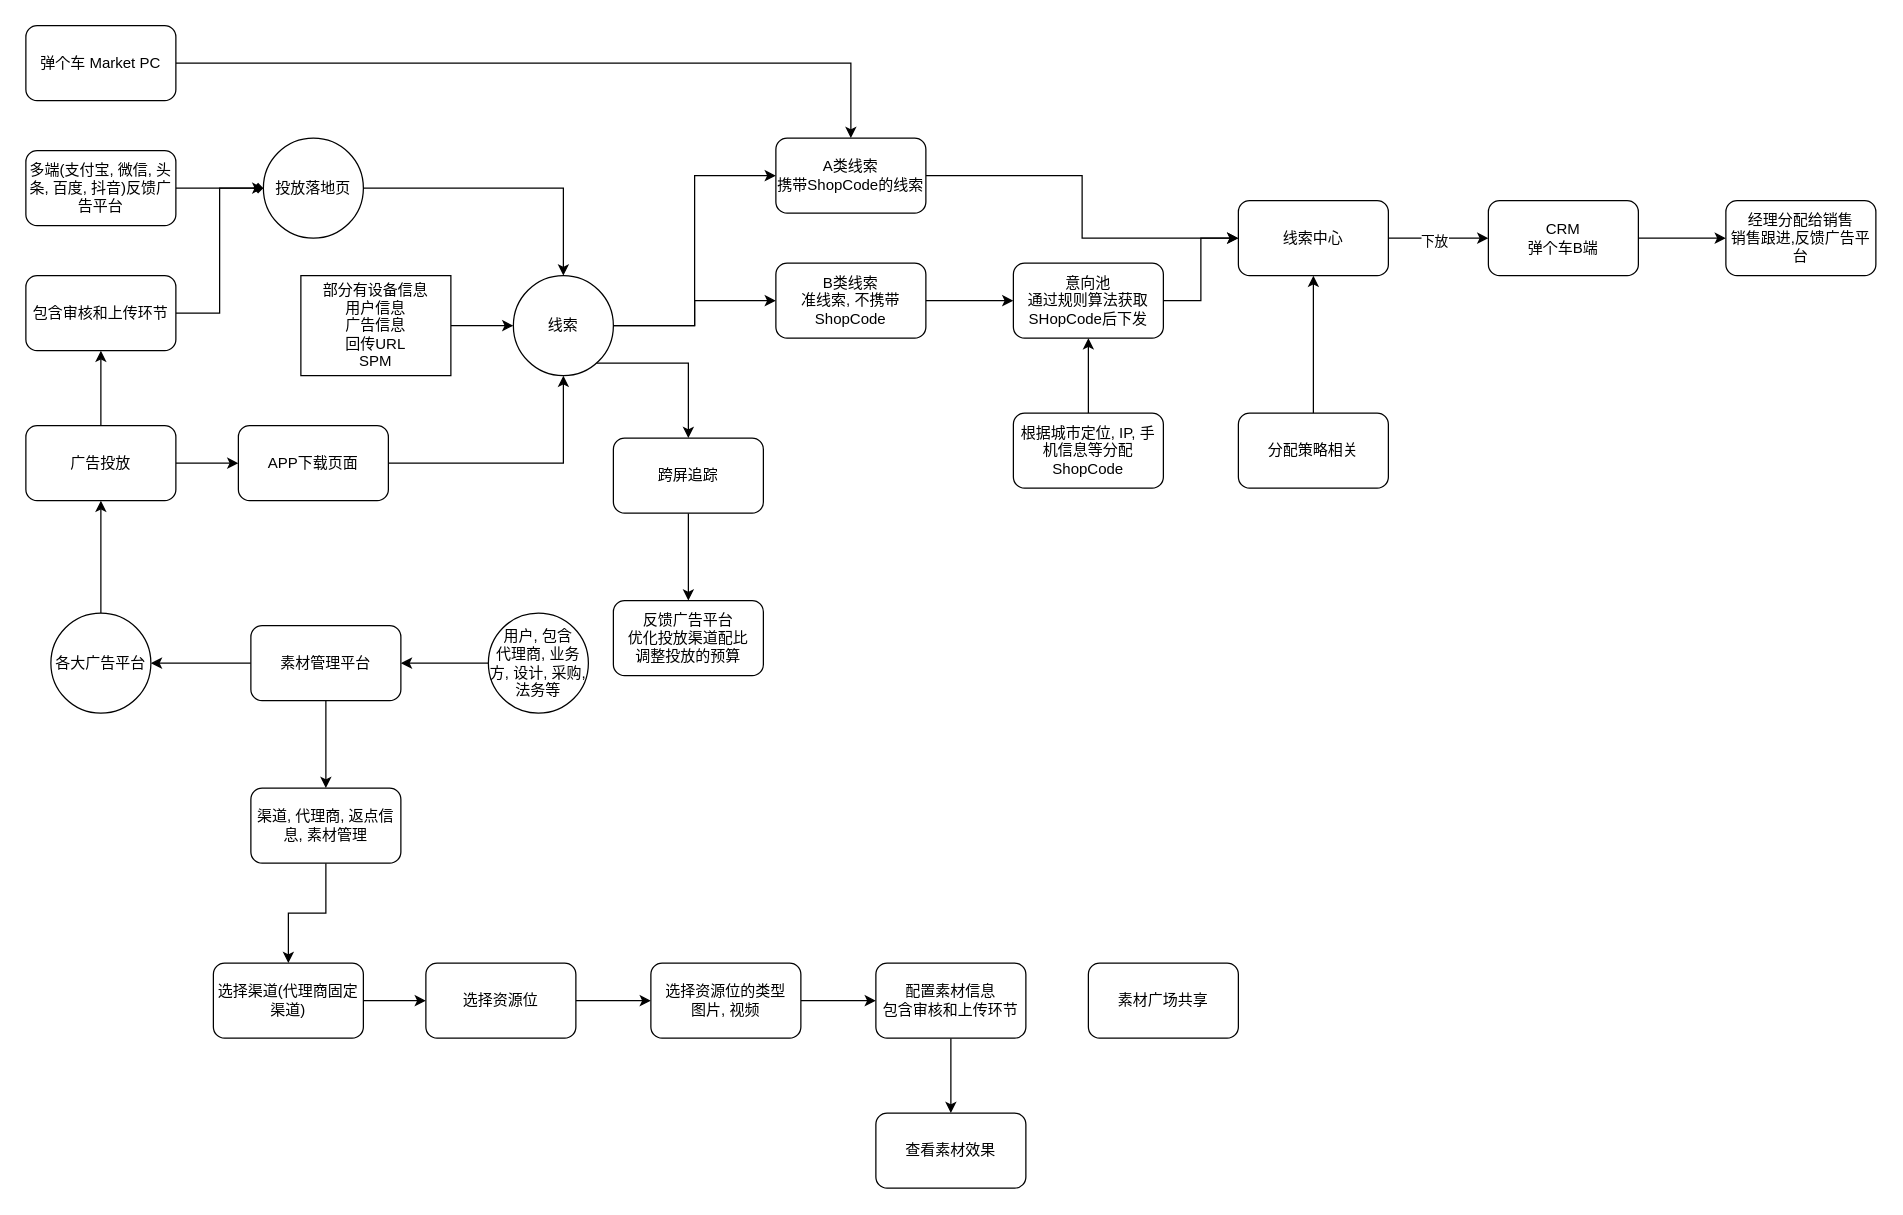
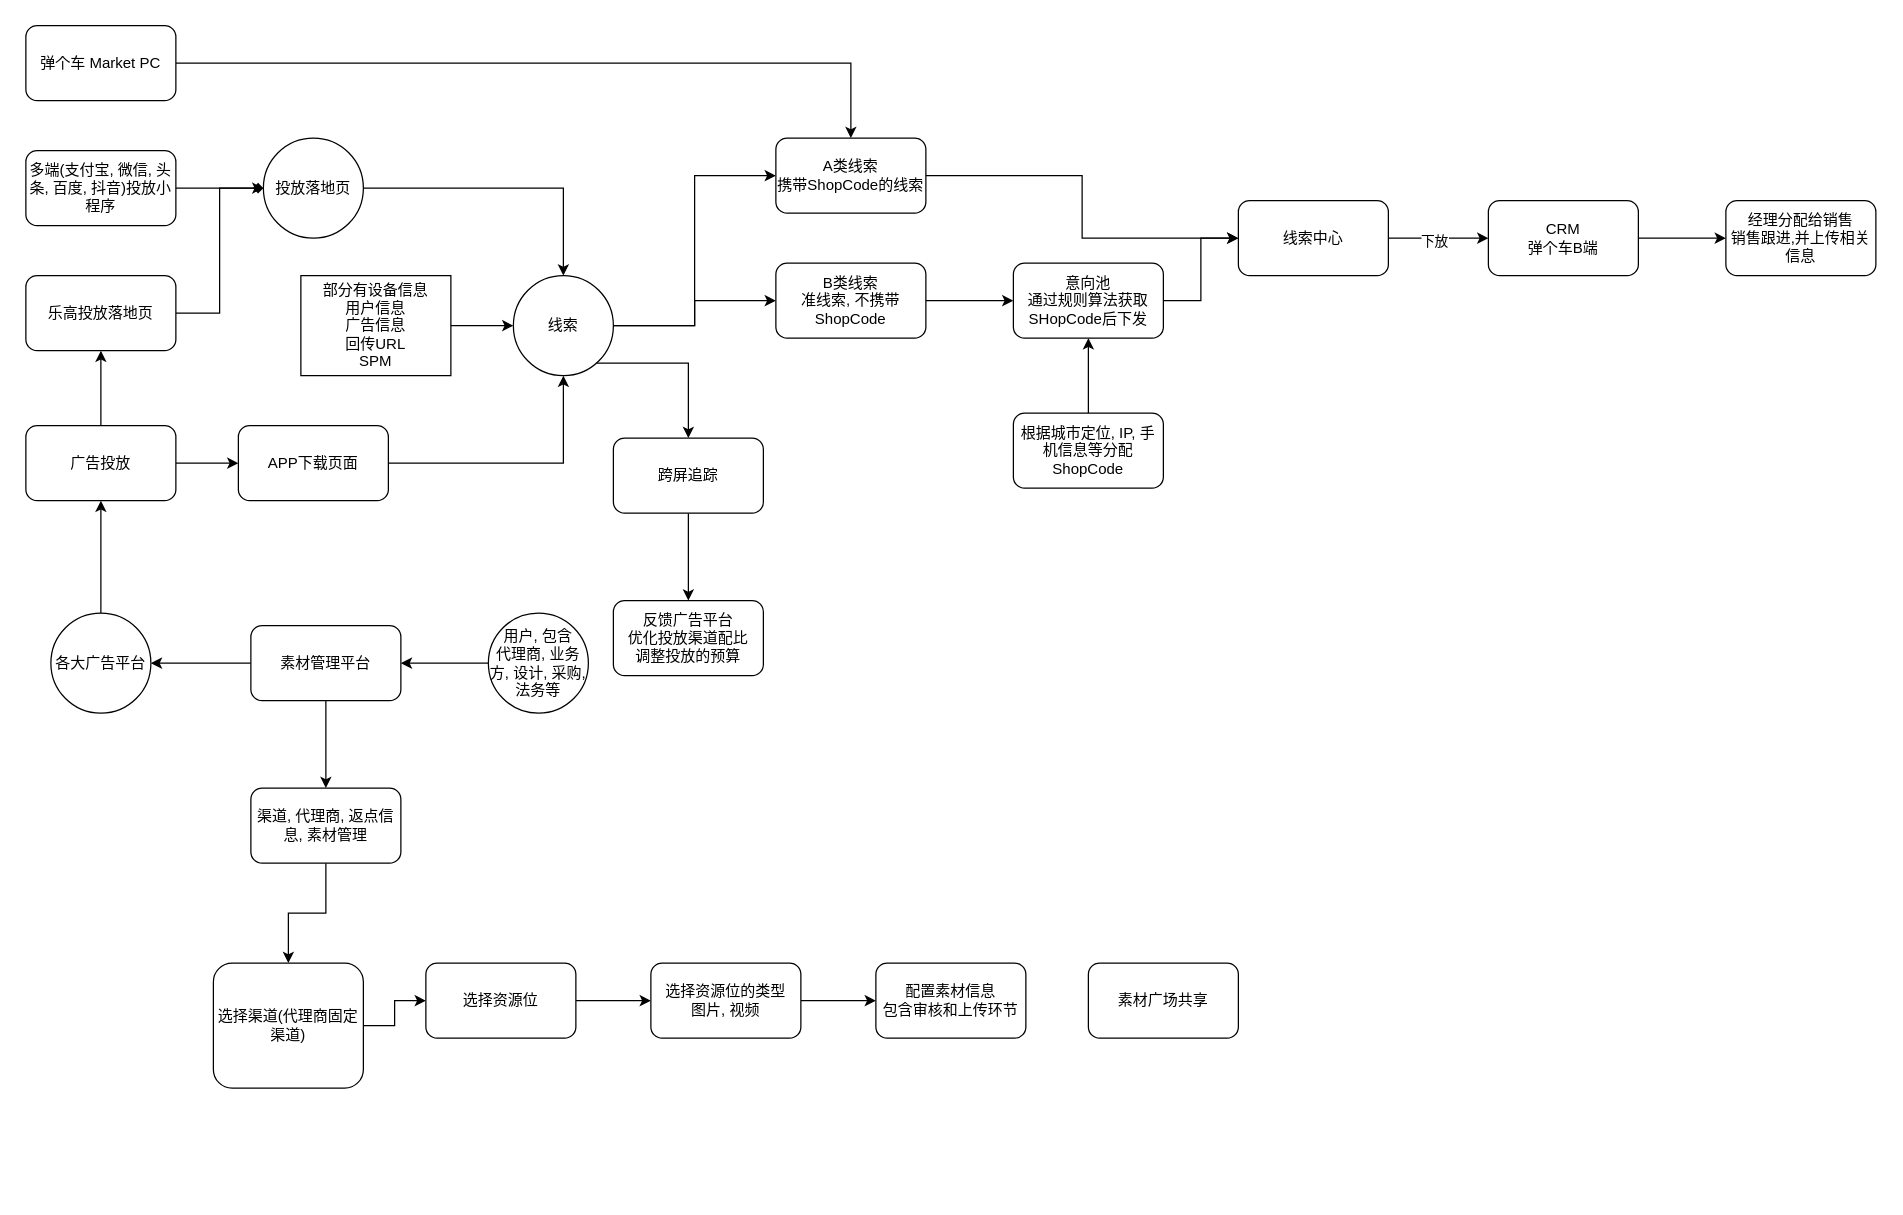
  <mxCell id="0" />
  <mxCell id="1" parent="0" />
  <mxCell id="2" style="edgeStyle=orthogonalEdgeStyle;rounded=0;orthogonalLoop=1;jettySize=auto;html=1;entryX=0.5;entryY=0;entryDx=0;entryDy=0;" edge="1" parent="1" source="3" target="18"><mxGeometry relative="1" as="geometry" /></mxCell>
  <mxCell id="3" value="投放落地页" style="ellipse;whiteSpace=wrap;html=1;aspect=fixed;" vertex="1" parent="1"><mxGeometry x="210" y="110" width="80" height="80" as="geometry" /></mxCell>
  <mxCell id="4" style="edgeStyle=orthogonalEdgeStyle;rounded=0;orthogonalLoop=1;jettySize=auto;html=1;" edge="1" parent="1" source="5" target="25"><mxGeometry relative="1" as="geometry" /></mxCell>
  <mxCell id="5" value="弹个车 Market PC" style="rounded=1;whiteSpace=wrap;html=1;" vertex="1" parent="1"><mxGeometry y="20" width="120" height="60" as="geometry" x="20" /></mxCell>
  <mxCell id="6" value="" style="edgeStyle=orthogonalEdgeStyle;rounded=0;orthogonalLoop=1;jettySize=auto;html=1;" edge="1" parent="1" source="7" target="3"><mxGeometry relative="1" as="geometry" /></mxCell>
- <mxCell id="7" value="多端(支付宝, 微信, 头条, 百度, 抖音)反馈广告平台" style="rounded=1;whiteSpace=wrap;html=1;" vertex="1" parent="1"><mxGeometry y="120" width="120" height="60" as="geometry" x="20" /></mxCell>
+ <mxCell id="7" value="多端(支付宝, 微信, 头条, 百度, 抖音)投放小程序" style="rounded=1;whiteSpace=wrap;html=1;" vertex="1" parent="1"><mxGeometry y="120" width="120" height="60" as="geometry" x="20" /></mxCell>
  <mxCell id="8" style="edgeStyle=orthogonalEdgeStyle;rounded=0;orthogonalLoop=1;jettySize=auto;html=1;entryX=0;entryY=0.5;entryDx=0;entryDy=0;endArrow=diamond;" edge="1" parent="1" source="9" target="3"><mxGeometry relative="1" as="geometry" /></mxCell>
- <mxCell id="9" value="包含审核和上传环节" style="rounded=1;whiteSpace=wrap;html=1;" vertex="1" parent="1"><mxGeometry y="220" width="120" height="60" as="geometry" x="20" /></mxCell>
+ <mxCell id="9" value="乐高投放落地页" style="rounded=1;whiteSpace=wrap;html=1;" vertex="1" parent="1"><mxGeometry y="220" width="120" height="60" as="geometry" x="20" /></mxCell>
  <mxCell id="10" style="edgeStyle=orthogonalEdgeStyle;rounded=0;orthogonalLoop=1;jettySize=auto;html=1;entryX=0;entryY=0.5;entryDx=0;entryDy=0;" edge="1" parent="1" source="12" target="14"><mxGeometry relative="1" as="geometry" /></mxCell>
  <mxCell id="11" style="edgeStyle=orthogonalEdgeStyle;rounded=0;orthogonalLoop=1;jettySize=auto;html=1;entryX=0.5;entryY=1;entryDx=0;entryDy=0;" edge="1" parent="1" source="12" target="9"><mxGeometry relative="1" as="geometry" /></mxCell>
  <mxCell id="12" value="广告投放" style="rounded=1;whiteSpace=wrap;html=1;" vertex="1" parent="1"><mxGeometry y="340" width="120" height="60" as="geometry" x="20" /></mxCell>
  <mxCell id="13" style="edgeStyle=orthogonalEdgeStyle;rounded=0;orthogonalLoop=1;jettySize=auto;html=1;entryX=0.5;entryY=1;entryDx=0;entryDy=0;" edge="1" parent="1" source="14" target="18"><mxGeometry relative="1" as="geometry" /></mxCell>
  <mxCell id="14" value="APP下载页面" style="rounded=1;whiteSpace=wrap;html=1;" vertex="1" parent="1"><mxGeometry x="190" y="340" width="120" height="60" as="geometry" /></mxCell>
  <mxCell id="15" style="edgeStyle=orthogonalEdgeStyle;rounded=0;orthogonalLoop=1;jettySize=auto;html=1;entryX=0.5;entryY=0;entryDx=0;entryDy=0;" edge="1" parent="1" source="18" target="22"><mxGeometry relative="1" as="geometry"><Array as="points"><mxPoint x="550" y="290" /></Array></mxGeometry></mxCell>
  <mxCell id="16" style="edgeStyle=orthogonalEdgeStyle;rounded=0;orthogonalLoop=1;jettySize=auto;html=1;entryX=0;entryY=0.5;entryDx=0;entryDy=0;" edge="1" parent="1" source="18" target="25"><mxGeometry relative="1" as="geometry" /></mxCell>
  <mxCell id="17" style="edgeStyle=orthogonalEdgeStyle;rounded=0;orthogonalLoop=1;jettySize=auto;html=1;entryX=0;entryY=0.5;entryDx=0;entryDy=0;" edge="1" parent="1" source="18" target="27"><mxGeometry relative="1" as="geometry" /></mxCell>
  <mxCell id="18" value="线索" style="ellipse;whiteSpace=wrap;html=1;aspect=fixed;" vertex="1" parent="1"><mxGeometry x="410" y="220" width="80" height="80" as="geometry" /></mxCell>
  <mxCell id="19" value="" style="edgeStyle=orthogonalEdgeStyle;rounded=0;orthogonalLoop=1;jettySize=auto;html=1;" edge="1" parent="1" source="20" target="18"><mxGeometry relative="1" as="geometry" /></mxCell>
  <mxCell id="20" value="部分有设备信息&lt;br&gt;用户信息&lt;br&gt;广告信息&lt;br&gt;回传URL&lt;br&gt;SPM" style="rounded=0;whiteSpace=wrap;html=1;" vertex="1" parent="1"><mxGeometry x="240" y="220" width="120" height="80" as="geometry" /></mxCell>
  <mxCell id="21" value="" style="edgeStyle=orthogonalEdgeStyle;rounded=0;orthogonalLoop=1;jettySize=auto;html=1;" edge="1" parent="1" source="22" target="23"><mxGeometry relative="1" as="geometry" /></mxCell>
  <mxCell id="22" value="跨屏追踪" style="rounded=1;whiteSpace=wrap;html=1;" vertex="1" parent="1"><mxGeometry x="490" y="350" width="120" height="60" as="geometry" /></mxCell>
  <mxCell id="23" value="反馈广告平台&lt;br&gt;优化投放渠道配比&lt;br&gt;调整投放的预算" style="rounded=1;whiteSpace=wrap;html=1;" vertex="1" parent="1"><mxGeometry x="490" y="480" width="120" height="60" as="geometry" /></mxCell>
  <mxCell id="24" style="edgeStyle=orthogonalEdgeStyle;rounded=0;orthogonalLoop=1;jettySize=auto;html=1;entryX=0;entryY=0.5;entryDx=0;entryDy=0;" edge="1" parent="1" source="25" target="32"><mxGeometry relative="1" as="geometry" /></mxCell>
  <mxCell id="25" value="A类线索&lt;br&gt;携带ShopCode的线索" style="rounded=1;whiteSpace=wrap;html=1;" vertex="1" parent="1"><mxGeometry x="620" y="110" width="120" height="60" as="geometry" /></mxCell>
  <mxCell id="26" value="" style="edgeStyle=orthogonalEdgeStyle;rounded=0;orthogonalLoop=1;jettySize=auto;html=1;" edge="1" parent="1" source="27" target="29"><mxGeometry relative="1" as="geometry" /></mxCell>
  <mxCell id="27" value="B类线索&lt;br&gt;准线索, 不携带ShopCode" style="rounded=1;whiteSpace=wrap;html=1;" vertex="1" parent="1"><mxGeometry x="620" y="210" width="120" height="60" as="geometry" /></mxCell>
  <mxCell id="28" style="edgeStyle=orthogonalEdgeStyle;rounded=0;orthogonalLoop=1;jettySize=auto;html=1;entryX=0;entryY=0.5;entryDx=0;entryDy=0;" edge="1" parent="1" source="29" target="32"><mxGeometry relative="1" as="geometry" /></mxCell>
  <mxCell id="29" value="意向池&lt;br&gt;通过规则算法获取SHopCode后下发" style="rounded=1;whiteSpace=wrap;html=1;" vertex="1" parent="1"><mxGeometry x="810" y="210" width="120" height="60" as="geometry" /></mxCell>
  <mxCell id="30" value="" style="edgeStyle=orthogonalEdgeStyle;rounded=0;orthogonalLoop=1;jettySize=auto;html=1;" edge="1" parent="1" source="32" target="34"><mxGeometry relative="1" as="geometry" /></mxCell>
  <mxCell id="31" value="下放" style="edgeLabel;html=1;align=center;verticalAlign=middle;resizable=0;points=[];" vertex="1" connectable="0" parent="30"><mxGeometry x="-0.112" y="-2" relative="1" as="geometry"><mxPoint as="offset" /></mxGeometry></mxCell>
  <mxCell id="32" value="线索中心" style="rounded=1;whiteSpace=wrap;html=1;" vertex="1" parent="1"><mxGeometry x="990" y="160" width="120" height="60" as="geometry" /></mxCell>
  <mxCell id="33" value="" style="edgeStyle=orthogonalEdgeStyle;rounded=0;orthogonalLoop=1;jettySize=auto;html=1;" edge="1" parent="1" source="34" target="35"><mxGeometry relative="1" as="geometry" /></mxCell>
  <mxCell id="34" value="CRM&lt;br&gt;弹个车B端" style="rounded=1;whiteSpace=wrap;html=1;" vertex="1" parent="1"><mxGeometry x="1190" y="160" width="120" height="60" as="geometry" /></mxCell>
- <mxCell id="35" value="经理分配给销售&lt;br&gt;销售跟进,反馈广告平台" style="rounded=1;whiteSpace=wrap;html=1;" vertex="1" parent="1"><mxGeometry x="1380" y="160" width="120" height="60" as="geometry" /></mxCell>
+ <mxCell id="35" value="经理分配给销售&lt;br&gt;销售跟进,并上传相关信息" style="rounded=1;whiteSpace=wrap;html=1;" vertex="1" parent="1"><mxGeometry x="1380" y="160" width="120" height="60" as="geometry" /></mxCell>
  <mxCell id="36" value="" style="edgeStyle=orthogonalEdgeStyle;rounded=0;orthogonalLoop=1;jettySize=auto;html=1;" edge="1" parent="1" source="37" target="29"><mxGeometry relative="1" as="geometry" /></mxCell>
  <mxCell id="37" value="根据城市定位, IP, 手机信息等分配ShopCode" style="rounded=1;whiteSpace=wrap;html=1;" vertex="1" parent="1"><mxGeometry x="810" y="330" width="120" height="60" as="geometry" /></mxCell>
- <mxCell id="38" value="" style="edgeStyle=orthogonalEdgeStyle;rounded=0;orthogonalLoop=1;jettySize=auto;html=1;" edge="1" parent="1" source="39" target="32"><mxGeometry relative="1" as="geometry" /></mxCell>
- <mxCell id="39" value="分配策略相关" style="rounded=1;whiteSpace=wrap;html=1;" vertex="1" parent="1"><mxGeometry x="990" y="330" width="120" height="60" as="geometry" /></mxCell>
  <mxCell id="40" value="" style="edgeStyle=orthogonalEdgeStyle;rounded=0;orthogonalLoop=1;jettySize=auto;html=1;" edge="1" parent="1" source="42" target="44"><mxGeometry relative="1" as="geometry" /></mxCell>
  <mxCell id="41" value="" style="edgeStyle=orthogonalEdgeStyle;rounded=0;orthogonalLoop=1;jettySize=auto;html=1;" edge="1" parent="1" source="42" target="48"><mxGeometry relative="1" as="geometry" /></mxCell>
  <mxCell id="42" value="素材管理平台" style="rounded=1;whiteSpace=wrap;html=1;" vertex="1" parent="1"><mxGeometry x="200" y="500" width="120" height="60" as="geometry" /></mxCell>
  <mxCell id="43" value="" style="edgeStyle=orthogonalEdgeStyle;rounded=0;orthogonalLoop=1;jettySize=auto;html=1;" edge="1" parent="1" source="44" target="12"><mxGeometry relative="1" as="geometry" /></mxCell>
  <mxCell id="44" value="各大广告平台" style="ellipse;whiteSpace=wrap;html=1;aspect=fixed;" vertex="1" parent="1"><mxGeometry x="40" y="490" width="80" height="80" as="geometry" /></mxCell>
  <mxCell id="45" value="" style="edgeStyle=orthogonalEdgeStyle;rounded=0;orthogonalLoop=1;jettySize=auto;html=1;" edge="1" parent="1" source="46" target="42"><mxGeometry relative="1" as="geometry" /></mxCell>
  <mxCell id="46" value="用户, 包含&lt;br&gt;代理商, 业务方, 设计, 采购, 法务等" style="ellipse;whiteSpace=wrap;html=1;aspect=fixed;" vertex="1" parent="1"><mxGeometry x="390" y="490" width="80" height="80" as="geometry" /></mxCell>
  <mxCell id="47" style="edgeStyle=orthogonalEdgeStyle;rounded=0;orthogonalLoop=1;jettySize=auto;html=1;" edge="1" parent="1" source="48" target="50"><mxGeometry relative="1" as="geometry" /></mxCell>
  <mxCell id="48" value="渠道, 代理商, 返点信息, 素材管理" style="rounded=1;whiteSpace=wrap;html=1;" vertex="1" parent="1"><mxGeometry x="200" y="630" width="120" height="60" as="geometry" /></mxCell>
  <mxCell id="49" value="" style="edgeStyle=orthogonalEdgeStyle;rounded=0;orthogonalLoop=1;jettySize=auto;html=1;" edge="1" parent="1" source="50" target="52"><mxGeometry relative="1" as="geometry" /></mxCell>
- <mxCell id="50" value="选择渠道(代理商固定渠道)" style="rounded=1;whiteSpace=wrap;html=1;" vertex="1" parent="1"><mxGeometry x="170" y="770" width="120" height="60" as="geometry" /></mxCell>
+ <mxCell id="50" value="选择渠道(代理商固定渠道)" style="rounded=1;whiteSpace=wrap;html=1;" vertex="1" parent="1"><mxGeometry x="170" y="770" width="120" height="100" as="geometry" /></mxCell>
  <mxCell id="51" value="" style="edgeStyle=orthogonalEdgeStyle;rounded=0;orthogonalLoop=1;jettySize=auto;html=1;" edge="1" parent="1" source="52" target="54"><mxGeometry relative="1" as="geometry" /></mxCell>
  <mxCell id="52" value="选择资源位" style="rounded=1;whiteSpace=wrap;html=1;" vertex="1" parent="1"><mxGeometry x="340" y="770" width="120" height="60" as="geometry" /></mxCell>
  <mxCell id="53" value="" style="edgeStyle=orthogonalEdgeStyle;rounded=0;orthogonalLoop=1;jettySize=auto;html=1;" edge="1" parent="1" source="54" target="56"><mxGeometry relative="1" as="geometry" /></mxCell>
  <mxCell id="54" value="选择资源位的类型&lt;br&gt;图片, 视频" style="rounded=1;whiteSpace=wrap;html=1;" vertex="1" parent="1"><mxGeometry x="520" y="770" width="120" height="60" as="geometry" /></mxCell>
- <mxCell id="55" value="" style="edgeStyle=orthogonalEdgeStyle;rounded=0;orthogonalLoop=1;jettySize=auto;html=1;" edge="1" parent="1" source="56" target="58"><mxGeometry relative="1" as="geometry" /></mxCell>
  <mxCell id="56" value="配置素材信息&lt;br&gt;包含审核和上传环节" style="rounded=1;whiteSpace=wrap;html=1;" vertex="1" parent="1"><mxGeometry x="700" y="770" width="120" height="60" as="geometry" /></mxCell>
  <mxCell id="57" value="素材广场共享" style="rounded=1;whiteSpace=wrap;html=1;" vertex="1" parent="1"><mxGeometry x="870" y="770" width="120" height="60" as="geometry" /></mxCell>
- <mxCell id="58" value="查看素材效果" style="rounded=1;whiteSpace=wrap;html=1;" vertex="1" parent="1"><mxGeometry x="700" y="890" width="120" height="60" as="geometry" /></mxCell>
